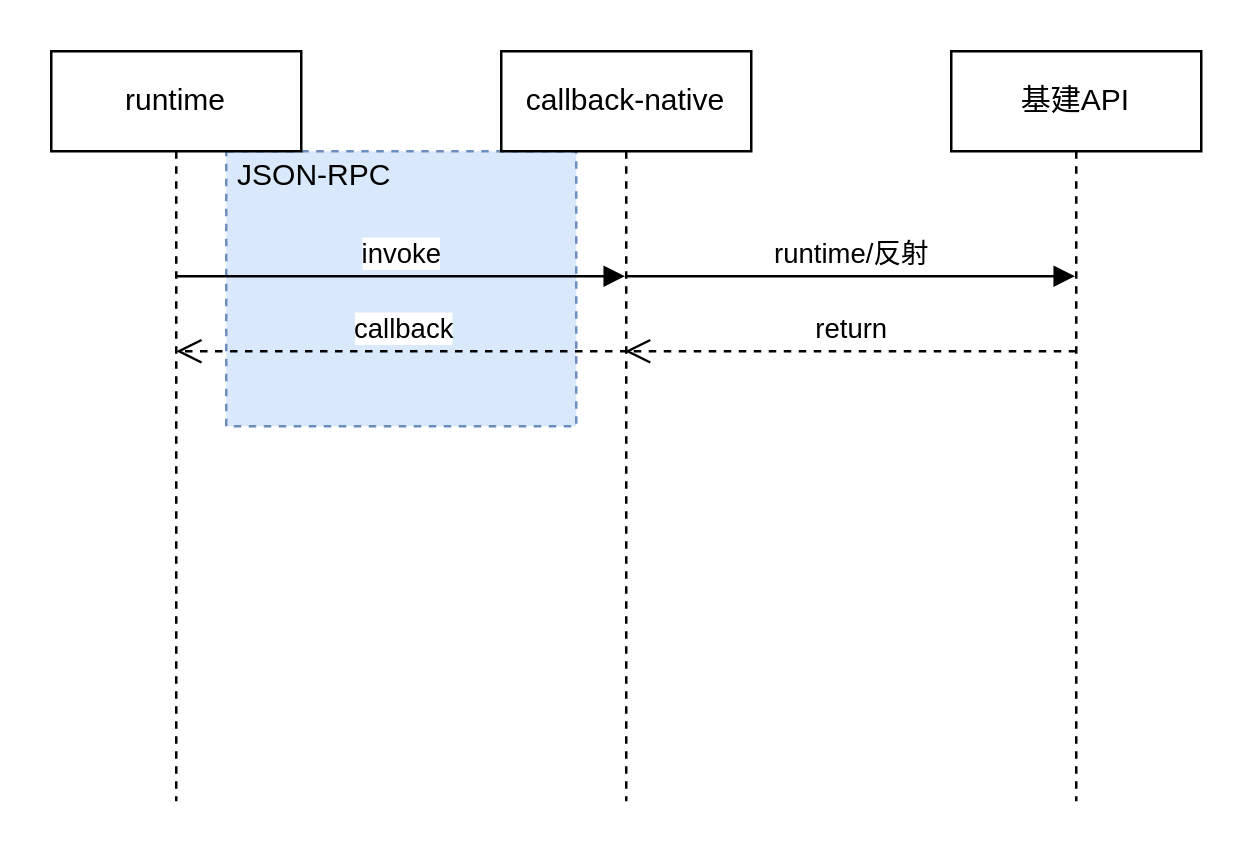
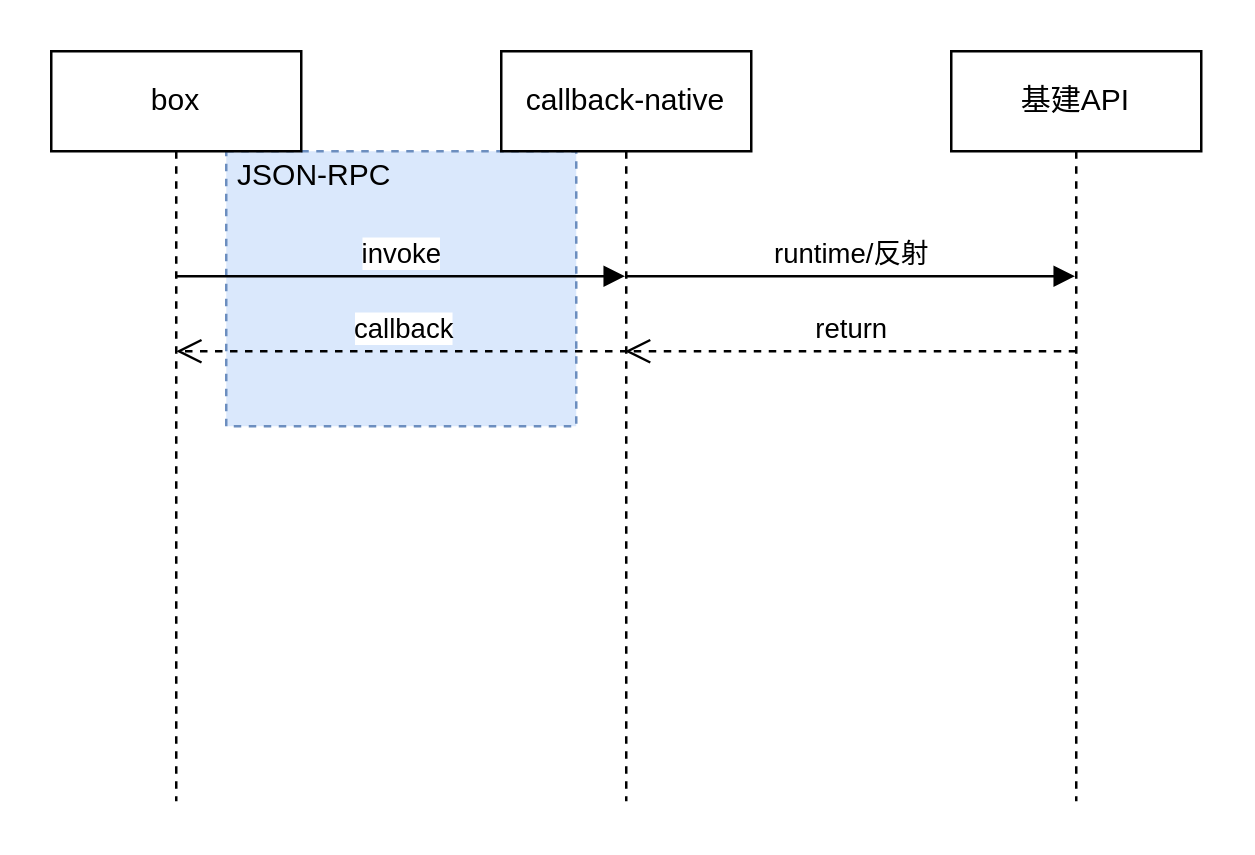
  <mxCell id="0" />
  <mxCell id="1" parent="0" />
  <mxCell id="2" value="" style="whiteSpace=wrap;html=1;dashed=1;strokeColor=#6c8ebf;fillColor=#dae8fc;" vertex="1" parent="1"><mxGeometry x="90" y="60" width="140" height="110" as="geometry" /></mxCell>
- <mxCell id="3" value="runtime" style="shape=umlLifeline;perimeter=lifelinePerimeter;whiteSpace=wrap;html=1;container=1;collapsible=0;recursiveResize=0;outlineConnect=0;" vertex="1" parent="1"><mxGeometry x="20" y="20" width="100" height="300" as="geometry" /></mxCell>
+ <mxCell id="3" value="box" style="shape=umlLifeline;perimeter=lifelinePerimeter;whiteSpace=wrap;html=1;container=1;collapsible=0;recursiveResize=0;outlineConnect=0;" vertex="1" parent="1"><mxGeometry x="20" y="20" width="100" height="300" as="geometry" /></mxCell>
  <mxCell id="4" value="invoke" style="html=1;verticalAlign=bottom;endArrow=block;" edge="1" parent="3" target="5"><mxGeometry width="80" relative="1" as="geometry"><mxPoint x="50" y="90" as="sourcePoint" /><mxPoint x="130" y="90" as="targetPoint" /></mxGeometry></mxCell>
  <mxCell id="5" value="callback-native" style="shape=umlLifeline;perimeter=lifelinePerimeter;whiteSpace=wrap;html=1;container=1;collapsible=0;recursiveResize=0;outlineConnect=0;" vertex="1" parent="1"><mxGeometry x="200" y="20" width="100" height="300" as="geometry" /></mxCell>
  <mxCell id="6" value="runtime/反射" style="html=1;verticalAlign=bottom;endArrow=block;" edge="1" parent="5" target="7"><mxGeometry width="80" relative="1" as="geometry"><mxPoint x="50" y="90" as="sourcePoint" /><mxPoint x="130" y="90" as="targetPoint" /></mxGeometry></mxCell>
  <mxCell id="7" value="基建API" style="shape=umlLifeline;perimeter=lifelinePerimeter;whiteSpace=wrap;html=1;container=1;collapsible=0;recursiveResize=0;outlineConnect=0;" vertex="1" parent="1"><mxGeometry x="380" y="20" width="100" height="300" as="geometry" /></mxCell>
  <mxCell id="8" value="JSON-RPC" style="text;html=1;align=center;verticalAlign=middle;resizable=0;points=[];autosize=1;" vertex="1" parent="1"><mxGeometry x="85" y="60" width="80" height="20" as="geometry" /></mxCell>
  <mxCell id="9" value="return" style="html=1;verticalAlign=bottom;endArrow=open;dashed=1;endSize=8;" edge="1" parent="1" target="5"><mxGeometry relative="1" as="geometry"><mxPoint x="430" y="140" as="sourcePoint" /><mxPoint x="350" y="140" as="targetPoint" /></mxGeometry></mxCell>
  <mxCell id="10" value="callback" style="html=1;verticalAlign=bottom;endArrow=open;dashed=1;endSize=8;" edge="1" parent="1"><mxGeometry relative="1" as="geometry"><mxPoint x="250.5" y="140" as="sourcePoint" /><mxPoint x="70" y="140" as="targetPoint" /></mxGeometry></mxCell>
